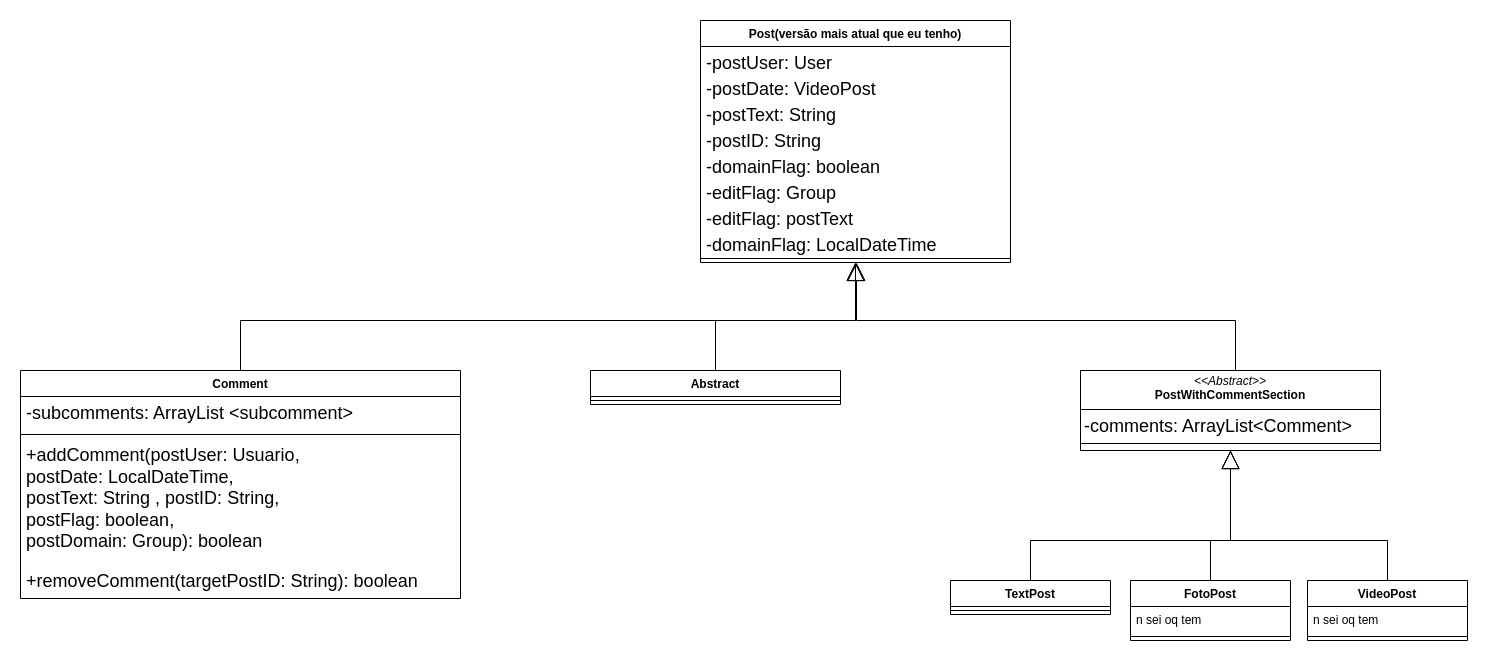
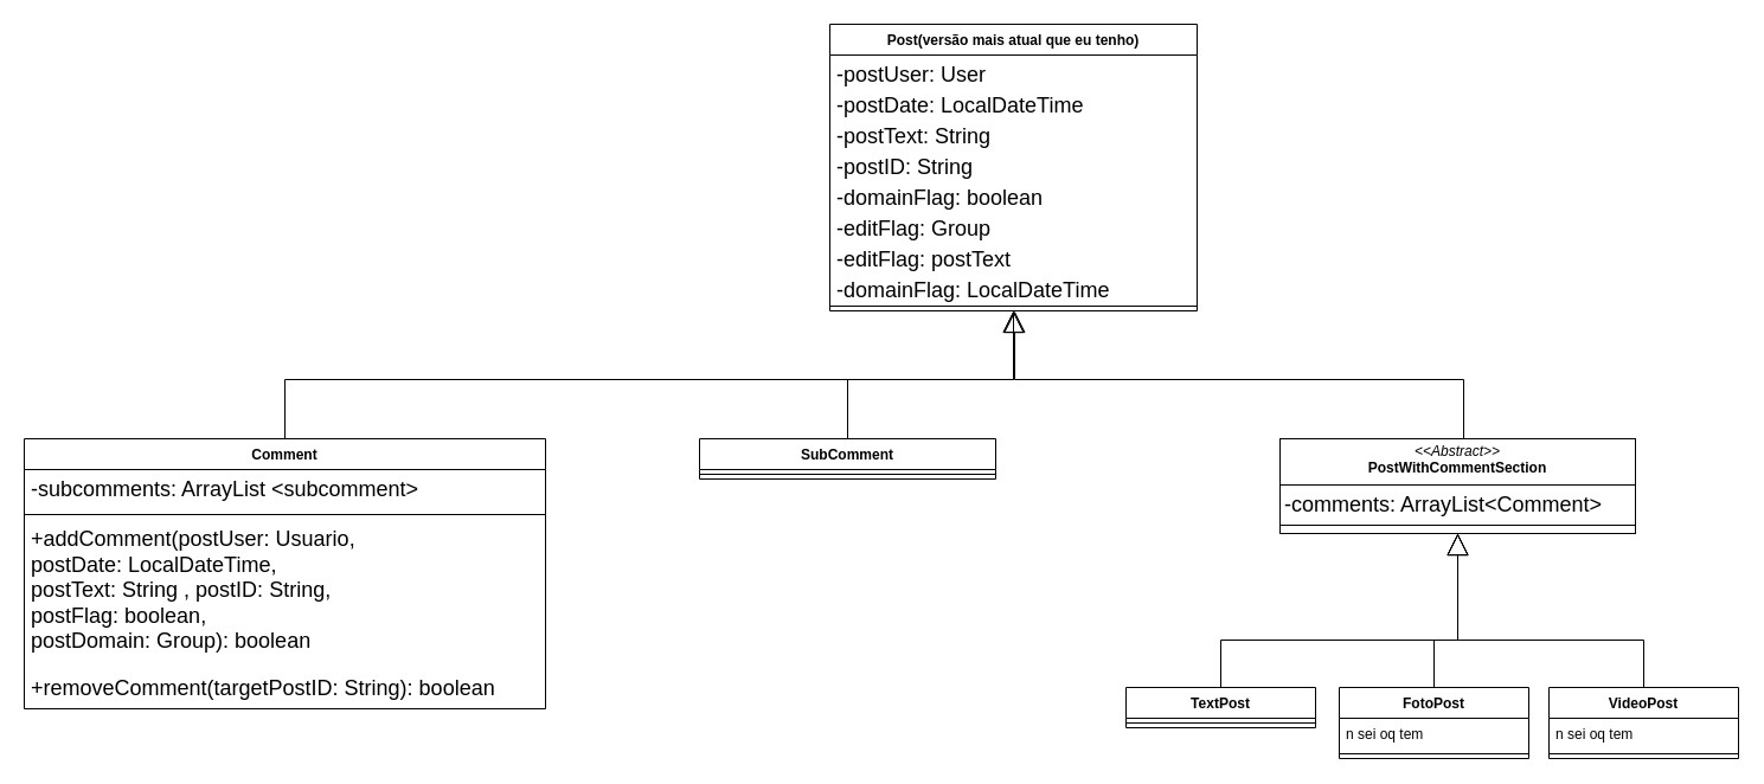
  <mxCell id="0" />
  <mxCell id="1" parent="0" />
  <mxCell id="2" value="Post(versão mais atual que eu tenho)" style="swimlane;fontStyle=1;align=center;verticalAlign=top;childLayout=stackLayout;horizontal=1;startSize=26;horizontalStack=0;resizeParent=1;resizeParentMax=0;resizeLast=0;collapsible=1;marginBottom=0;whiteSpace=wrap;html=1;" vertex="1" parent="1"><mxGeometry x="700" y="20" width="310" height="242" as="geometry" /></mxCell>
  <mxCell id="3" value="&lt;span style=&quot;font-size: 18px;&quot;&gt;-postUser: User&lt;/span&gt;" style="text;strokeColor=none;fillColor=none;align=left;verticalAlign=top;spacingLeft=4;spacingRight=4;overflow=hidden;rotatable=0;points=[[0,0.5],[1,0.5]];portConstraint=eastwest;whiteSpace=wrap;html=1;" vertex="1" parent="2"><mxGeometry y="26" width="310" height="26" as="geometry" /></mxCell>
- <mxCell id="4" value="&lt;span style=&quot;font-size: 18px;&quot;&gt;-postDate: VideoPost&lt;/span&gt;" style="text;strokeColor=none;fillColor=none;align=left;verticalAlign=top;spacingLeft=4;spacingRight=4;overflow=hidden;rotatable=0;points=[[0,0.5],[1,0.5]];portConstraint=eastwest;whiteSpace=wrap;html=1;" vertex="1" parent="2"><mxGeometry y="52" width="310" height="26" as="geometry" /></mxCell>
+ <mxCell id="4" value="&lt;span style=&quot;font-size: 18px;&quot;&gt;-postDate: LocalDateTime&lt;/span&gt;" style="text;strokeColor=none;fillColor=none;align=left;verticalAlign=top;spacingLeft=4;spacingRight=4;overflow=hidden;rotatable=0;points=[[0,0.5],[1,0.5]];portConstraint=eastwest;whiteSpace=wrap;html=1;" vertex="1" parent="2"><mxGeometry y="52" width="310" height="26" as="geometry" /></mxCell>
  <mxCell id="5" value="&lt;span style=&quot;font-size: 18px;&quot;&gt;-postText: String&lt;/span&gt;" style="text;strokeColor=none;fillColor=none;align=left;verticalAlign=top;spacingLeft=4;spacingRight=4;overflow=hidden;rotatable=0;points=[[0,0.5],[1,0.5]];portConstraint=eastwest;whiteSpace=wrap;html=1;" vertex="1" parent="2"><mxGeometry y="78" width="310" height="26" as="geometry" /></mxCell>
  <mxCell id="6" value="&lt;span style=&quot;font-size: 18px;&quot;&gt;-postID: String&lt;/span&gt;" style="text;strokeColor=none;fillColor=none;align=left;verticalAlign=top;spacingLeft=4;spacingRight=4;overflow=hidden;rotatable=0;points=[[0,0.5],[1,0.5]];portConstraint=eastwest;whiteSpace=wrap;html=1;" vertex="1" parent="2"><mxGeometry y="104" width="310" height="26" as="geometry" /></mxCell>
  <mxCell id="7" value="&lt;span style=&quot;font-size: 18px;&quot;&gt;-domainFlag: boolean&lt;/span&gt;" style="text;strokeColor=none;fillColor=none;align=left;verticalAlign=top;spacingLeft=4;spacingRight=4;overflow=hidden;rotatable=0;points=[[0,0.5],[1,0.5]];portConstraint=eastwest;whiteSpace=wrap;html=1;" vertex="1" parent="2"><mxGeometry y="130" width="310" height="26" as="geometry" /></mxCell>
  <mxCell id="8" value="&lt;span style=&quot;font-size: 18px;&quot;&gt;-editFlag: Group&lt;/span&gt;" style="text;strokeColor=none;fillColor=none;align=left;verticalAlign=top;spacingLeft=4;spacingRight=4;overflow=hidden;rotatable=0;points=[[0,0.5],[1,0.5]];portConstraint=eastwest;whiteSpace=wrap;html=1;" vertex="1" parent="2"><mxGeometry y="156" width="310" height="26" as="geometry" /></mxCell>
  <mxCell id="9" value="&lt;span style=&quot;font-size: 18px;&quot;&gt;-editFlag: postText&lt;/span&gt;" style="text;strokeColor=none;fillColor=none;align=left;verticalAlign=top;spacingLeft=4;spacingRight=4;overflow=hidden;rotatable=0;points=[[0,0.5],[1,0.5]];portConstraint=eastwest;whiteSpace=wrap;html=1;" vertex="1" parent="2"><mxGeometry y="182" width="310" height="26" as="geometry" /></mxCell>
  <mxCell id="10" value="&lt;span style=&quot;font-size: 18px;&quot;&gt;-domainFlag: LocalDateTime&lt;/span&gt;" style="text;strokeColor=none;fillColor=none;align=left;verticalAlign=top;spacingLeft=4;spacingRight=4;overflow=hidden;rotatable=0;points=[[0,0.5],[1,0.5]];portConstraint=eastwest;whiteSpace=wrap;html=1;" vertex="1" parent="2"><mxGeometry y="208" width="310" height="26" as="geometry" /></mxCell>
  <mxCell id="11" value="" style="line;strokeWidth=1;fillColor=none;align=left;verticalAlign=middle;spacingTop=-1;spacingLeft=3;spacingRight=3;rotatable=0;labelPosition=right;points=[];portConstraint=eastwest;strokeColor=inherit;" vertex="1" parent="2"><mxGeometry y="234" width="310" height="8" as="geometry" /></mxCell>
  <mxCell id="12" value="Comment" style="swimlane;fontStyle=1;align=center;verticalAlign=top;childLayout=stackLayout;horizontal=1;startSize=26;horizontalStack=0;resizeParent=1;resizeParentMax=0;resizeLast=0;collapsible=1;marginBottom=0;whiteSpace=wrap;html=1;" vertex="1" parent="1"><mxGeometry x="20" y="370" width="440" height="228" as="geometry" /></mxCell>
  <mxCell id="13" value="&lt;span style=&quot;font-size: 18px;&quot;&gt;-subcomments: ArrayList &amp;lt;subcomment&amp;gt;&lt;/span&gt;" style="text;strokeColor=none;fillColor=none;align=left;verticalAlign=top;spacingLeft=4;spacingRight=4;overflow=hidden;rotatable=0;points=[[0,0.5],[1,0.5]];portConstraint=eastwest;whiteSpace=wrap;html=1;" vertex="1" parent="12"><mxGeometry y="26" width="440" height="34" as="geometry" /></mxCell>
  <mxCell id="14" value="" style="line;strokeWidth=1;fillColor=none;align=left;verticalAlign=middle;spacingTop=-1;spacingLeft=3;spacingRight=3;rotatable=0;labelPosition=right;points=[];portConstraint=eastwest;strokeColor=inherit;" vertex="1" parent="12"><mxGeometry y="60" width="440" height="8" as="geometry" /></mxCell>
  <mxCell id="15" value="&lt;span style=&quot;font-size: 18px;&quot;&gt;+addComment(postUser:&amp;nbsp;&lt;/span&gt;&lt;span style=&quot;font-size: 18px;&quot;&gt;Usuario&lt;/span&gt;&lt;span style=&quot;font-size: 18px;&quot;&gt;, postDate:&amp;nbsp;&lt;/span&gt;&lt;span style=&quot;font-size: 18px;&quot;&gt;LocalDateTime&lt;/span&gt;&lt;span style=&quot;font-size: 18px; background-color: initial;&quot;&gt;,&lt;/span&gt;&lt;div&gt;&lt;span style=&quot;font-size: 18px; background-color: initial;&quot;&gt;postText:&amp;nbsp;&lt;/span&gt;&lt;span style=&quot;font-size: 18px; background-color: initial;&quot;&gt;String&lt;/span&gt;&lt;span style=&quot;font-size: 18px; background-color: initial;&quot;&gt;&amp;nbsp;&lt;/span&gt;&lt;span style=&quot;background-color: initial; font-size: 18px;&quot;&gt;, postID:&amp;nbsp;&lt;/span&gt;&lt;span style=&quot;font-size: 18px; background-color: initial;&quot;&gt;String&lt;/span&gt;&lt;span style=&quot;background-color: initial; font-size: 18px;&quot;&gt;,&lt;/span&gt;&lt;/div&gt;&lt;div&gt;&lt;span style=&quot;background-color: initial; font-size: 18px;&quot;&gt;postFlag:&amp;nbsp;&lt;/span&gt;&lt;span style=&quot;font-size: 18px; background-color: initial;&quot;&gt;boolean&lt;/span&gt;&lt;span style=&quot;background-color: initial; font-size: 18px;&quot;&gt;,&lt;/span&gt;&lt;/div&gt;&lt;div&gt;&lt;span style=&quot;background-color: initial; font-size: 18px;&quot;&gt;postDomain:&amp;nbsp;&lt;/span&gt;&lt;span style=&quot;font-size: 18px; background-color: initial;&quot;&gt;Group&lt;/span&gt;&lt;span style=&quot;background-color: initial; font-size: 18px;&quot;&gt;): boolean&lt;/span&gt;&lt;/div&gt;" style="text;strokeColor=none;fillColor=none;align=left;verticalAlign=top;spacingLeft=4;spacingRight=4;overflow=hidden;rotatable=0;points=[[0,0.5],[1,0.5]];portConstraint=eastwest;whiteSpace=wrap;html=1;" vertex="1" parent="12"><mxGeometry y="68" width="440" height="126" as="geometry" /></mxCell>
  <mxCell id="16" value="&lt;span style=&quot;font-size: 18px;&quot;&gt;+removeComment(targetPostID: String): boolean&lt;/span&gt;" style="text;strokeColor=none;fillColor=none;align=left;verticalAlign=top;spacingLeft=4;spacingRight=4;overflow=hidden;rotatable=0;points=[[0,0.5],[1,0.5]];portConstraint=eastwest;whiteSpace=wrap;html=1;" vertex="1" parent="12"><mxGeometry y="194" width="440" height="34" as="geometry" /></mxCell>
  <mxCell id="17" value="" style="endArrow=open;endSize=16;endFill=0;html=1;rounded=0;entryX=0.5;entryY=1;entryDx=0;entryDy=0;exitX=0.5;exitY=0;exitDx=0;exitDy=0;" edge="1" parent="1" source="12" target="2"><mxGeometry x="-0.016" y="30" width="160" relative="1" as="geometry"><mxPoint x="700" y="300" as="sourcePoint" /><mxPoint x="860" y="300" as="targetPoint" /><Array as="points"><mxPoint x="240" y="320" /><mxPoint x="855" y="320" /></Array><mxPoint as="offset" /></mxGeometry></mxCell>
- <mxCell id="18" value="Abstract" style="swimlane;fontStyle=1;align=center;verticalAlign=top;childLayout=stackLayout;horizontal=1;startSize=26;horizontalStack=0;resizeParent=1;resizeParentMax=0;resizeLast=0;collapsible=1;marginBottom=0;whiteSpace=wrap;html=1;" vertex="1" parent="1"><mxGeometry x="590" y="370" width="250" height="34" as="geometry" /></mxCell>
+ <mxCell id="18" value="SubComment" style="swimlane;fontStyle=1;align=center;verticalAlign=top;childLayout=stackLayout;horizontal=1;startSize=26;horizontalStack=0;resizeParent=1;resizeParentMax=0;resizeLast=0;collapsible=1;marginBottom=0;whiteSpace=wrap;html=1;" vertex="1" parent="1"><mxGeometry x="590" y="370" width="250" height="34" as="geometry" /></mxCell>
  <mxCell id="19" value="" style="line;strokeWidth=1;fillColor=none;align=left;verticalAlign=middle;spacingTop=-1;spacingLeft=3;spacingRight=3;rotatable=0;labelPosition=right;points=[];portConstraint=eastwest;strokeColor=inherit;" vertex="1" parent="18"><mxGeometry y="26" width="250" height="8" as="geometry" /></mxCell>
  <mxCell id="20" value="&lt;div&gt;&lt;br&gt;&lt;/div&gt;&lt;div&gt;&lt;br&gt;&lt;/div&gt;" style="endArrow=block;endSize=16;endFill=0;html=1;rounded=0;exitX=0.5;exitY=0;exitDx=0;exitDy=0;" edge="1" parent="1" source="18"><mxGeometry y="-60" width="160" relative="1" as="geometry"><mxPoint x="855" y="482" as="sourcePoint" /><mxPoint x="855" y="262" as="targetPoint" /><Array as="points"><mxPoint x="715" y="320" /><mxPoint x="855" y="320" /></Array><mxPoint as="offset" /></mxGeometry></mxCell>
  <mxCell id="21" value="FotoPost" style="swimlane;fontStyle=1;align=center;verticalAlign=top;childLayout=stackLayout;horizontal=1;startSize=26;horizontalStack=0;resizeParent=1;resizeParentMax=0;resizeLast=0;collapsible=1;marginBottom=0;whiteSpace=wrap;html=1;" vertex="1" parent="1"><mxGeometry x="1130" y="580" width="160" height="60" as="geometry" /></mxCell>
  <mxCell id="22" value="n sei oq tem" style="text;strokeColor=none;fillColor=none;align=left;verticalAlign=top;spacingLeft=4;spacingRight=4;overflow=hidden;rotatable=0;points=[[0,0.5],[1,0.5]];portConstraint=eastwest;whiteSpace=wrap;html=1;" vertex="1" parent="21"><mxGeometry y="26" width="160" height="26" as="geometry" /></mxCell>
  <mxCell id="23" value="" style="line;strokeWidth=1;fillColor=none;align=left;verticalAlign=middle;spacingTop=-1;spacingLeft=3;spacingRight=3;rotatable=0;labelPosition=right;points=[];portConstraint=eastwest;strokeColor=inherit;" vertex="1" parent="21"><mxGeometry y="52" width="160" height="8" as="geometry" /></mxCell>
  <mxCell id="24" value="VideoPost" style="swimlane;fontStyle=1;align=center;verticalAlign=top;childLayout=stackLayout;horizontal=1;startSize=26;horizontalStack=0;resizeParent=1;resizeParentMax=0;resizeLast=0;collapsible=1;marginBottom=0;whiteSpace=wrap;html=1;" vertex="1" parent="1"><mxGeometry x="1307" y="580" width="160" height="60" as="geometry" /></mxCell>
  <mxCell id="25" value="n sei oq tem" style="text;strokeColor=none;fillColor=none;align=left;verticalAlign=top;spacingLeft=4;spacingRight=4;overflow=hidden;rotatable=0;points=[[0,0.5],[1,0.5]];portConstraint=eastwest;whiteSpace=wrap;html=1;" vertex="1" parent="24"><mxGeometry y="26" width="160" height="26" as="geometry" /></mxCell>
  <mxCell id="26" value="" style="line;strokeWidth=1;fillColor=none;align=left;verticalAlign=middle;spacingTop=-1;spacingLeft=3;spacingRight=3;rotatable=0;labelPosition=right;points=[];portConstraint=eastwest;strokeColor=inherit;" vertex="1" parent="24"><mxGeometry y="52" width="160" height="8" as="geometry" /></mxCell>
  <mxCell id="27" value="TextPost" style="swimlane;fontStyle=1;align=center;verticalAlign=top;childLayout=stackLayout;horizontal=1;startSize=26;horizontalStack=0;resizeParent=1;resizeParentMax=0;resizeLast=0;collapsible=1;marginBottom=0;whiteSpace=wrap;html=1;" vertex="1" parent="1"><mxGeometry x="950" y="580" width="160" height="34" as="geometry" /></mxCell>
  <mxCell id="28" value="" style="line;strokeWidth=1;fillColor=none;align=left;verticalAlign=middle;spacingTop=-1;spacingLeft=3;spacingRight=3;rotatable=0;labelPosition=right;points=[];portConstraint=eastwest;strokeColor=inherit;" vertex="1" parent="27"><mxGeometry y="26" width="160" height="8" as="geometry" /></mxCell>
  <mxCell id="29" value="&lt;div&gt;&lt;br&gt;&lt;/div&gt;&lt;div&gt;&lt;br&gt;&lt;/div&gt;" style="endArrow=block;endSize=16;endFill=0;html=1;rounded=0;exitX=0.5;exitY=0;exitDx=0;exitDy=0;" edge="1" parent="1"><mxGeometry y="-60" width="160" relative="1" as="geometry"><mxPoint x="1235" y="370" as="sourcePoint" /><mxPoint x="856" y="262" as="targetPoint" /><Array as="points"><mxPoint x="1235" y="320" /><mxPoint x="856" y="320" /></Array><mxPoint as="offset" /></mxGeometry></mxCell>
  <mxCell id="30" value="" style="endArrow=block;endSize=16;endFill=0;html=1;rounded=0;exitX=0.5;exitY=0;exitDx=0;exitDy=0;entryX=0.5;entryY=1;entryDx=0;entryDy=0;" edge="1" parent="1" source="21" target="33"><mxGeometry width="160" relative="1" as="geometry"><mxPoint x="1170" y="610" as="sourcePoint" /><mxPoint x="1260" y="480" as="targetPoint" /><Array as="points"><mxPoint x="1210" y="540" /><mxPoint x="1230" y="540" /></Array></mxGeometry></mxCell>
  <mxCell id="31" value="" style="endArrow=block;endSize=16;endFill=0;html=1;rounded=0;exitX=0.5;exitY=0;exitDx=0;exitDy=0;entryX=0.5;entryY=1;entryDx=0;entryDy=0;" edge="1" parent="1" source="24" target="33"><mxGeometry width="160" relative="1" as="geometry"><mxPoint x="1170" y="520" as="sourcePoint" /><mxPoint x="1130" y="430" as="targetPoint" /><Array as="points"><mxPoint x="1387" y="540" /><mxPoint x="1230" y="540" /></Array></mxGeometry></mxCell>
  <mxCell id="32" value="" style="endArrow=block;endSize=16;endFill=0;html=1;rounded=0;exitX=0.5;exitY=0;exitDx=0;exitDy=0;entryX=0.5;entryY=1;entryDx=0;entryDy=0;" edge="1" parent="1" source="27" target="33"><mxGeometry width="160" relative="1" as="geometry"><mxPoint x="1040" y="490" as="sourcePoint" /><mxPoint x="1350" y="450" as="targetPoint" /><Array as="points"><mxPoint x="1030" y="540" /><mxPoint x="1230" y="540" /></Array></mxGeometry></mxCell>
  <mxCell id="33" value="&lt;p style=&quot;margin:0px;margin-top:4px;text-align:center;&quot;&gt;&lt;i&gt;&amp;lt;&amp;lt;Abstract&amp;gt;&amp;gt;&lt;/i&gt;&lt;br&gt;&lt;span style=&quot;font-weight: 700;&quot;&gt;PostWithCommentSection&lt;/span&gt;&lt;br&gt;&lt;/p&gt;&lt;hr size=&quot;1&quot; style=&quot;border-style:solid;&quot;&gt;&lt;p style=&quot;margin:0px;margin-left:4px;&quot;&gt;&lt;span style=&quot;font-size: 18px;&quot;&gt;-comments: ArrayList&amp;lt;Comment&amp;gt;&lt;/span&gt;&lt;/p&gt;&lt;hr size=&quot;1&quot; style=&quot;border-style:solid;&quot;&gt;&lt;p style=&quot;margin:0px;margin-left:4px;&quot;&gt;&lt;br&gt;&lt;/p&gt;" style="verticalAlign=top;align=left;overflow=fill;html=1;whiteSpace=wrap;" vertex="1" parent="1"><mxGeometry y="370" width="300" height="80" as="geometry" x="1080" /></mxCell>
